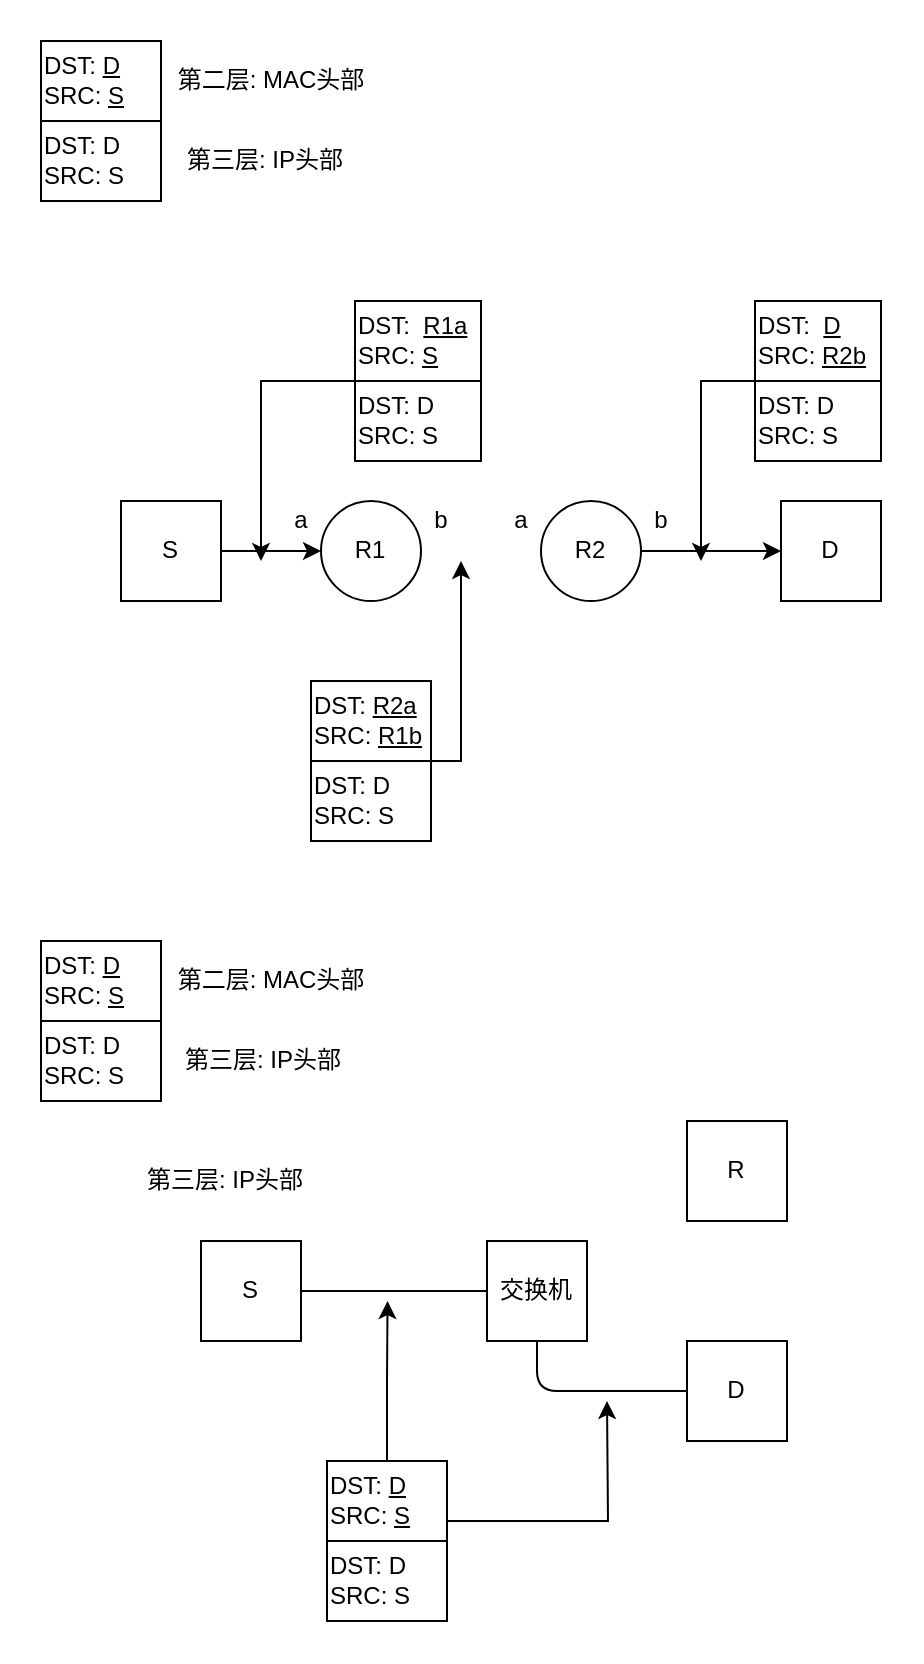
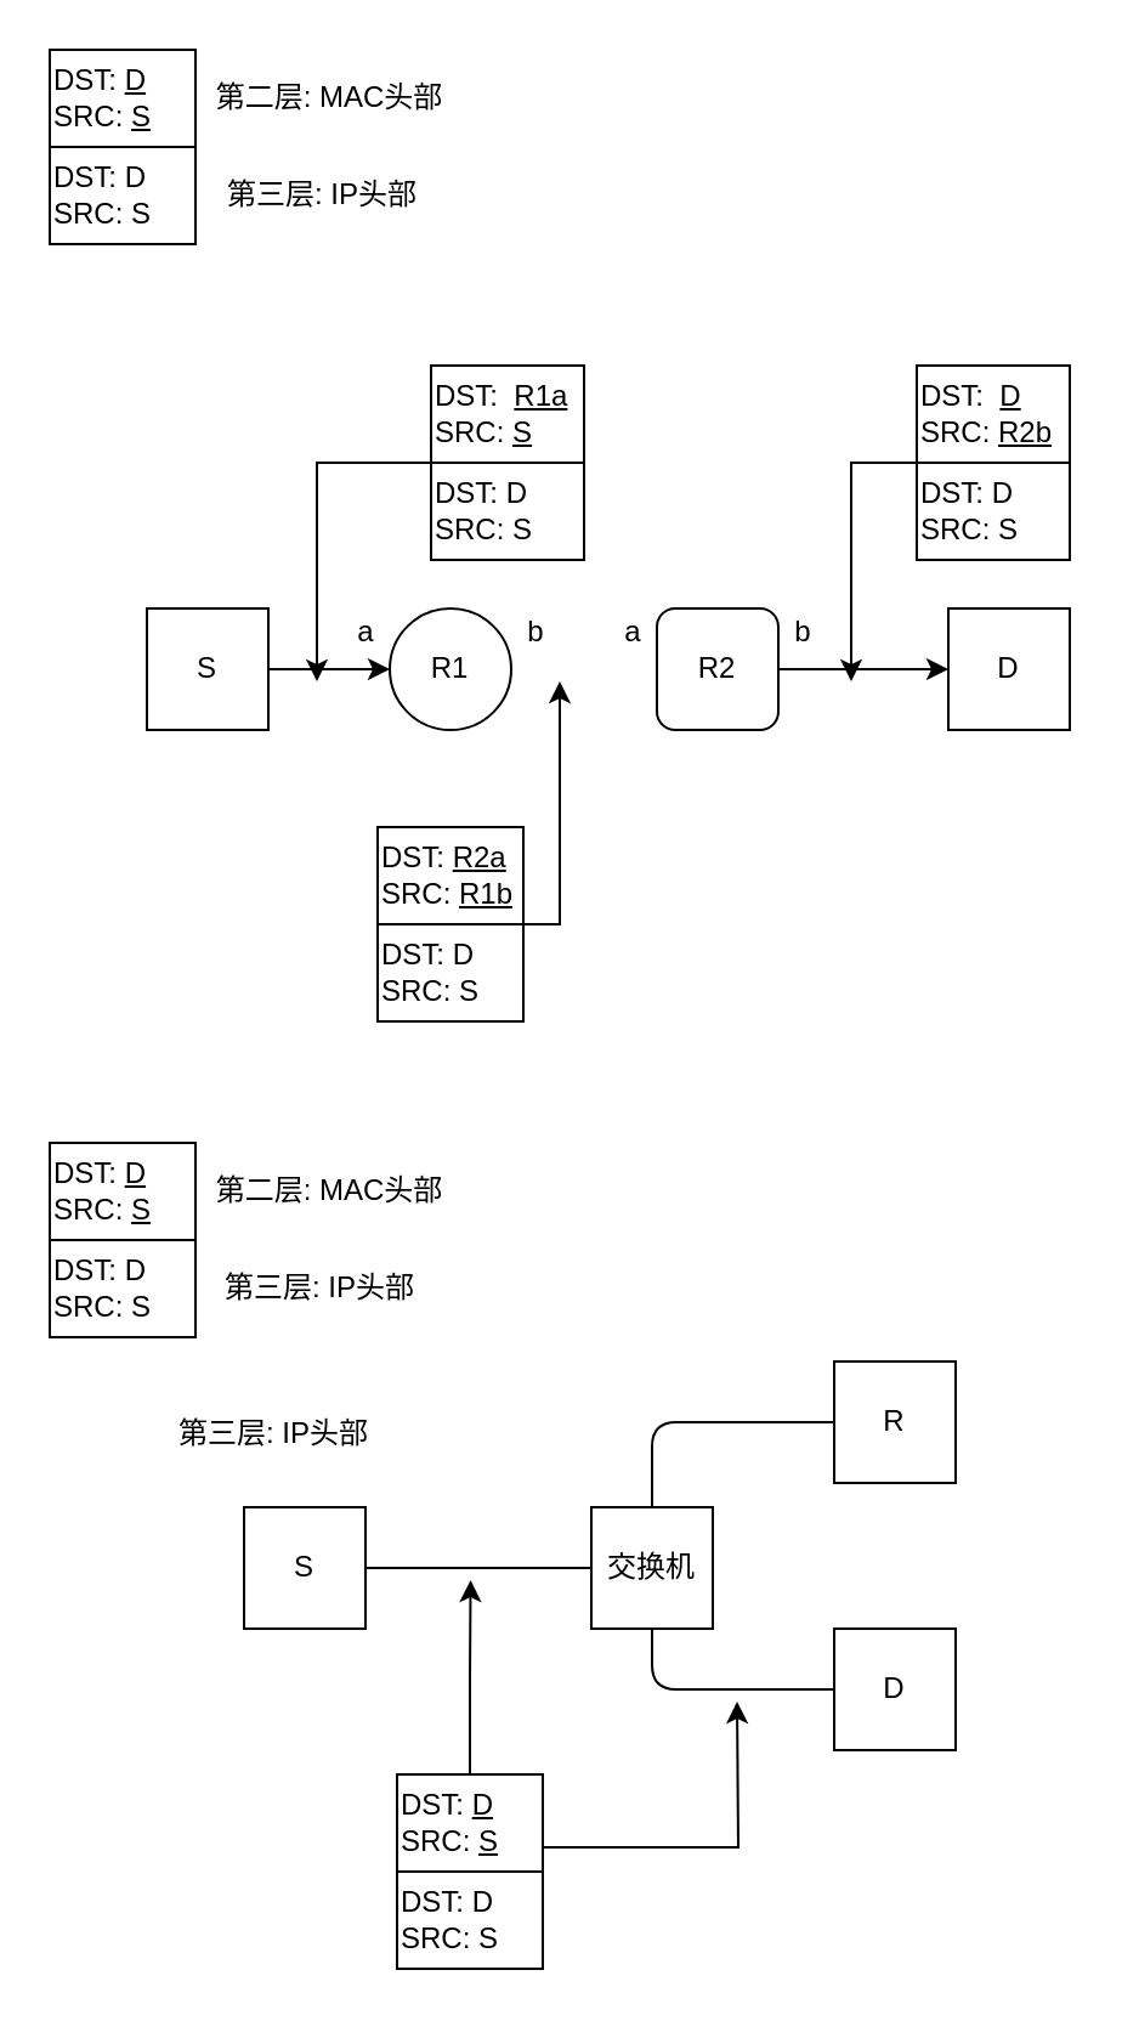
  <mxCell id="0" />
  <mxCell id="1" parent="0" />
  <mxCell id="2" value="DST: &lt;u&gt;D&lt;/u&gt;&lt;br&gt;SRC: &lt;u&gt;S&lt;/u&gt;" style="rounded=0;whiteSpace=wrap;html=1;align=left;" vertex="1" parent="1"><mxGeometry x="20" y="20" width="60" height="40" as="geometry" /></mxCell>
  <mxCell id="3" value="R1" style="ellipse;whiteSpace=wrap;html=1;aspect=fixed;" vertex="1" parent="1"><mxGeometry x="160" y="250" width="50" height="50" as="geometry" /></mxCell>
  <mxCell id="4" value="" style="edgeStyle=orthogonalEdgeStyle;rounded=0;orthogonalLoop=1;jettySize=auto;html=1;" edge="1" parent="1" source="5" target="3"><mxGeometry relative="1" as="geometry" /></mxCell>
  <mxCell id="5" value="S" style="whiteSpace=wrap;html=1;aspect=fixed;" vertex="1" parent="1"><mxGeometry x="60" y="250" width="50" height="50" as="geometry" /></mxCell>
  <mxCell id="6" value="D" style="whiteSpace=wrap;html=1;aspect=fixed;" vertex="1" parent="1"><mxGeometry x="390" y="250" width="50" height="50" as="geometry" /></mxCell>
  <mxCell id="7" value="DST: D&lt;br&gt;SRC: S" style="rounded=0;whiteSpace=wrap;html=1;align=left;" vertex="1" parent="1"><mxGeometry x="20" y="60" width="60" height="40" as="geometry" /></mxCell>
  <mxCell id="8" value="第二层: MAC头部" style="text;html=1;align=center;verticalAlign=middle;resizable=0;points=[];autosize=1;" vertex="1" parent="1"><mxGeometry x="80" y="30" width="110" height="20" as="geometry" /></mxCell>
  <mxCell id="9" value="第三层: IP头部" style="text;html=1;align=center;verticalAlign=middle;resizable=0;points=[];autosize=1;" vertex="1" parent="1"><mxGeometry x="87" y="70" width="90" height="20" as="geometry" /></mxCell>
  <mxCell id="10" value="" style="edgeStyle=orthogonalEdgeStyle;rounded=0;orthogonalLoop=1;jettySize=auto;html=1;" edge="1" parent="1" source="11" target="6"><mxGeometry relative="1" as="geometry" /></mxCell>
- <mxCell id="11" value="R2" style="ellipse;whiteSpace=wrap;html=1;aspect=fixed;" vertex="1" parent="1"><mxGeometry x="270" y="250" width="50" height="50" as="geometry" /></mxCell>
+ <mxCell id="11" value="R2" style="whiteSpace=wrap;html=1;aspect=fixed;rounded=1;" vertex="1" parent="1"><mxGeometry x="270" y="250" width="50" height="50" as="geometry" /></mxCell>
  <mxCell id="12" value="DST:&amp;nbsp;&amp;nbsp;&lt;u&gt;R1a&lt;/u&gt;&lt;br&gt;SRC:&amp;nbsp;&lt;u&gt;S&lt;/u&gt;" style="rounded=0;whiteSpace=wrap;html=1;align=left;" vertex="1" parent="1"><mxGeometry x="177" y="150" width="63" height="40" as="geometry" /></mxCell>
  <mxCell id="13" style="edgeStyle=orthogonalEdgeStyle;rounded=0;orthogonalLoop=1;jettySize=auto;html=1;exitX=0;exitY=0;exitDx=0;exitDy=0;" edge="1" parent="1" source="14"><mxGeometry relative="1" as="geometry"><mxPoint x="130" y="280" as="targetPoint" /><Array as="points"><mxPoint x="130" y="190" /></Array></mxGeometry></mxCell>
  <mxCell id="14" value="DST: D&lt;br&gt;SRC: S" style="rounded=0;whiteSpace=wrap;html=1;align=left;" vertex="1" parent="1"><mxGeometry x="177" y="190" width="63" height="40" as="geometry" /></mxCell>
  <mxCell id="15" value="a" style="text;html=1;align=center;verticalAlign=middle;resizable=0;points=[];autosize=1;" vertex="1" parent="1"><mxGeometry x="140" y="250" width="20" height="20" as="geometry" /></mxCell>
  <mxCell id="16" value="b" style="text;html=1;align=center;verticalAlign=middle;resizable=0;points=[];autosize=1;" vertex="1" parent="1"><mxGeometry x="210" y="250" width="20" height="20" as="geometry" /></mxCell>
  <mxCell id="17" value="a" style="text;html=1;align=center;verticalAlign=middle;resizable=0;points=[];autosize=1;" vertex="1" parent="1"><mxGeometry x="250" y="250" width="20" height="20" as="geometry" /></mxCell>
  <mxCell id="18" value="b" style="text;html=1;align=center;verticalAlign=middle;resizable=0;points=[];autosize=1;" vertex="1" parent="1"><mxGeometry x="320" y="250" width="20" height="20" as="geometry" /></mxCell>
  <mxCell id="19" value="DST: &lt;u&gt;R2a&lt;/u&gt;&lt;br&gt;SRC: &lt;u&gt;R1b&lt;/u&gt;" style="rounded=0;whiteSpace=wrap;html=1;align=left;" vertex="1" parent="1"><mxGeometry x="155" y="340" width="60" height="40" as="geometry" /></mxCell>
  <mxCell id="20" style="edgeStyle=orthogonalEdgeStyle;rounded=0;orthogonalLoop=1;jettySize=auto;html=1;exitX=1;exitY=0;exitDx=0;exitDy=0;" edge="1" parent="1" source="21"><mxGeometry relative="1" as="geometry"><mxPoint x="230" y="280" as="targetPoint" /><Array as="points"><mxPoint x="230" y="380" /></Array></mxGeometry></mxCell>
  <mxCell id="21" value="DST: D&lt;br&gt;SRC: S" style="rounded=0;whiteSpace=wrap;html=1;align=left;" vertex="1" parent="1"><mxGeometry x="155" y="380" width="60" height="40" as="geometry" /></mxCell>
  <mxCell id="22" style="edgeStyle=orthogonalEdgeStyle;rounded=0;orthogonalLoop=1;jettySize=auto;html=1;exitX=0;exitY=1;exitDx=0;exitDy=0;" edge="1" parent="1" source="23"><mxGeometry relative="1" as="geometry"><mxPoint x="350" y="280" as="targetPoint" /><Array as="points"><mxPoint x="350" y="190" /></Array></mxGeometry></mxCell>
  <mxCell id="23" value="DST:&amp;nbsp;&amp;nbsp;&lt;u&gt;D&lt;/u&gt;&lt;br&gt;SRC: &lt;u&gt;R2b&lt;/u&gt;" style="rounded=0;whiteSpace=wrap;html=1;align=left;" vertex="1" parent="1"><mxGeometry x="377" y="150" width="63" height="40" as="geometry" /></mxCell>
  <mxCell id="24" value="DST: D&lt;br&gt;SRC: S" style="rounded=0;whiteSpace=wrap;html=1;align=left;" vertex="1" parent="1"><mxGeometry x="377" y="190" width="63" height="40" as="geometry" /></mxCell>
  <mxCell id="25" value="S" style="whiteSpace=wrap;html=1;aspect=fixed;" vertex="1" parent="1"><mxGeometry x="100" y="620" width="50" height="50" as="geometry" /></mxCell>
  <mxCell id="26" value="D" style="whiteSpace=wrap;html=1;aspect=fixed;" vertex="1" parent="1"><mxGeometry x="343" y="670" width="50" height="50" as="geometry" /></mxCell>
  <mxCell id="27" value="交换机" style="whiteSpace=wrap;html=1;aspect=fixed;" vertex="1" parent="1"><mxGeometry x="243" y="620" width="50" height="50" as="geometry" /></mxCell>
  <mxCell id="28" value="R" style="whiteSpace=wrap;html=1;aspect=fixed;" vertex="1" parent="1"><mxGeometry x="343" y="560" width="50" height="50" as="geometry" /></mxCell>
  <mxCell id="29" style="edgeStyle=orthogonalEdgeStyle;rounded=0;orthogonalLoop=1;jettySize=auto;html=1;exitX=0.5;exitY=0;exitDx=0;exitDy=0;" edge="1" parent="1" source="31"><mxGeometry relative="1" as="geometry"><mxPoint x="193.276" y="650" as="targetPoint" /></mxGeometry></mxCell>
  <mxCell id="30" style="edgeStyle=orthogonalEdgeStyle;rounded=0;orthogonalLoop=1;jettySize=auto;html=1;exitX=1;exitY=0.75;exitDx=0;exitDy=0;" edge="1" parent="1" source="31"><mxGeometry relative="1" as="geometry"><mxPoint x="303" y="700" as="targetPoint" /></mxGeometry></mxCell>
  <mxCell id="31" value="DST: &lt;u&gt;D&lt;/u&gt;&lt;br&gt;SRC: &lt;u&gt;S&lt;/u&gt;" style="rounded=0;whiteSpace=wrap;html=1;align=left;" vertex="1" parent="1"><mxGeometry x="163" y="730" width="60" height="40" as="geometry" /></mxCell>
  <mxCell id="32" value="DST: D&lt;br&gt;SRC: S" style="rounded=0;whiteSpace=wrap;html=1;align=left;" vertex="1" parent="1"><mxGeometry x="163" y="770" width="60" height="40" as="geometry" /></mxCell>
  <mxCell id="33" value="" style="endArrow=none;html=1;exitX=1;exitY=0.5;exitDx=0;exitDy=0;entryX=0;entryY=0.5;entryDx=0;entryDy=0;" edge="1" parent="1" source="25" target="27"><mxGeometry width="50" height="50" relative="1" as="geometry"><mxPoint x="203" y="690" as="sourcePoint" /><mxPoint x="253" y="640" as="targetPoint" /></mxGeometry></mxCell>
+ <mxCell id="34" value="" style="endArrow=none;html=1;exitX=0.5;exitY=0;exitDx=0;exitDy=0;entryX=0;entryY=0.5;entryDx=0;entryDy=0;" edge="1" parent="1" source="27" target="28"><mxGeometry width="50" height="50" relative="1" as="geometry"><mxPoint x="243" y="610" as="sourcePoint" /><mxPoint x="293" y="560" as="targetPoint" /><Array as="points"><mxPoint x="268" y="585" /></Array></mxGeometry></mxCell>
  <mxCell id="35" value="" style="endArrow=none;html=1;exitX=0.5;exitY=1;exitDx=0;exitDy=0;entryX=0;entryY=0.5;entryDx=0;entryDy=0;" edge="1" parent="1" source="27" target="26"><mxGeometry width="50" height="50" relative="1" as="geometry"><mxPoint x="264" y="720" as="sourcePoint" /><mxPoint x="357" y="720" as="targetPoint" /><Array as="points"><mxPoint x="268" y="695" /></Array></mxGeometry></mxCell>
  <mxCell id="36" value="DST: &lt;u&gt;D&lt;/u&gt;&lt;br&gt;SRC: &lt;u&gt;S&lt;/u&gt;" style="rounded=0;whiteSpace=wrap;html=1;align=left;" vertex="1" parent="1"><mxGeometry x="20" y="470" width="60" height="40" as="geometry" /></mxCell>
  <mxCell id="37" value="DST: D&lt;br&gt;SRC: S" style="rounded=0;whiteSpace=wrap;html=1;align=left;" vertex="1" parent="1"><mxGeometry x="20" y="510" width="60" height="40" as="geometry" /></mxCell>
  <mxCell id="38" value="第二层: MAC头部" style="text;html=1;align=center;verticalAlign=middle;resizable=0;points=[];autosize=1;" vertex="1" parent="1"><mxGeometry x="80" y="480" width="110" height="20" as="geometry" /></mxCell>
  <mxCell id="39" value="第三层: IP头部" style="text;html=1;align=center;verticalAlign=middle;resizable=0;points=[];autosize=1;" vertex="1" parent="1"><mxGeometry x="67" y="580" width="90" height="20" as="geometry" /></mxCell>
  <mxCell id="40" value="第三层: IP头部" style="text;html=1;align=center;verticalAlign=middle;resizable=0;points=[];autosize=1;" vertex="1" parent="1"><mxGeometry x="86" y="520" width="90" height="20" as="geometry" /></mxCell>
